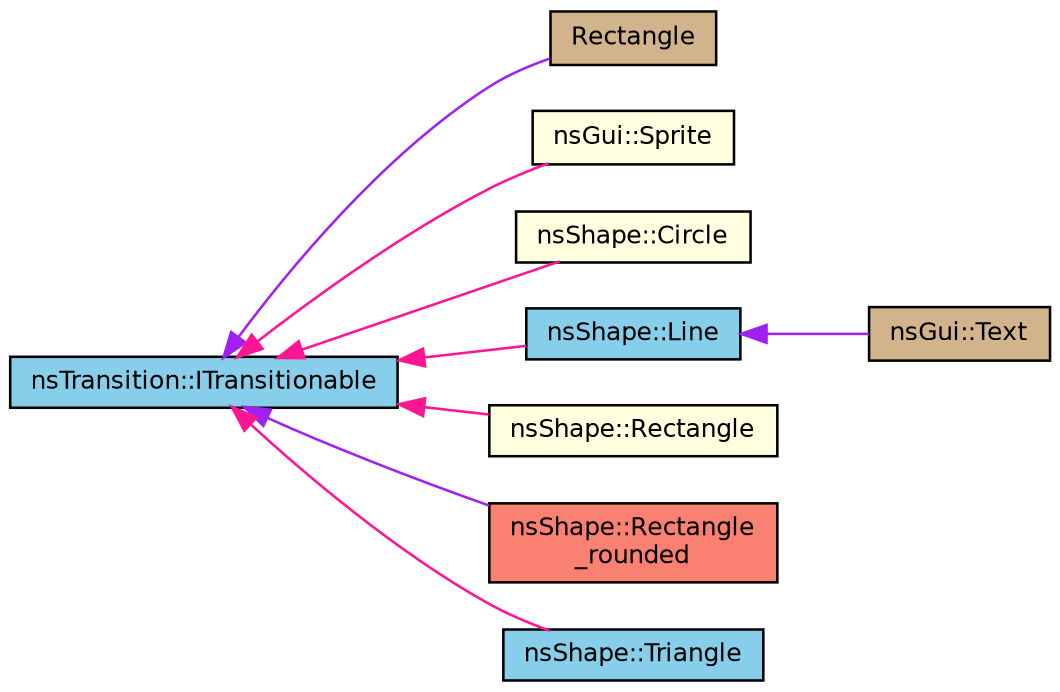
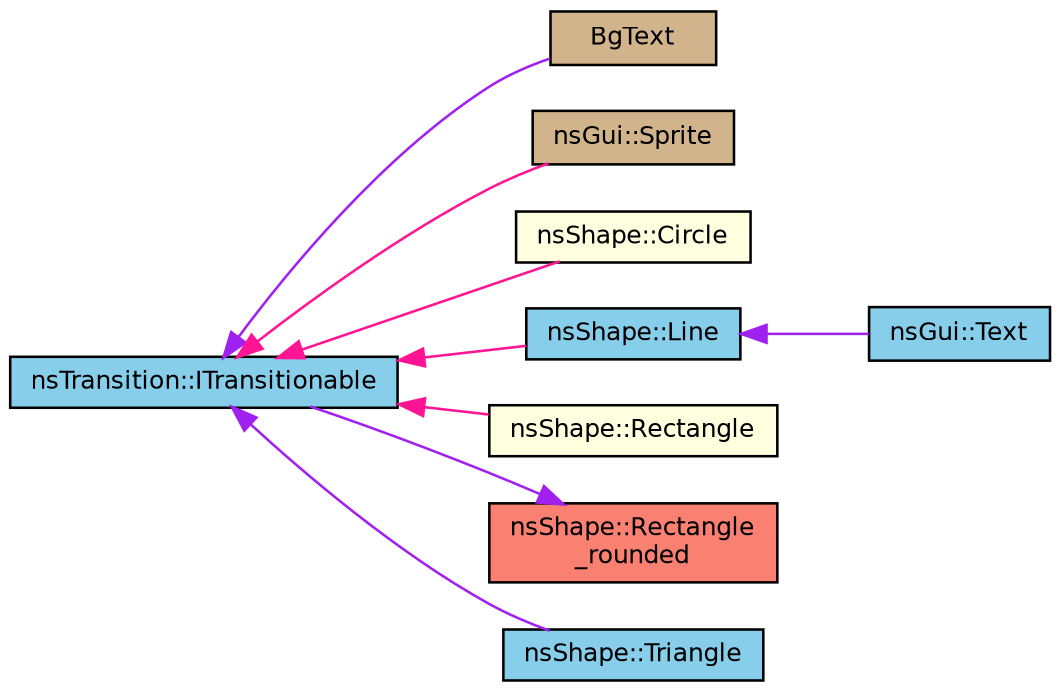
  digraph {
    rankdir=LR
    node [color=black fillcolor=skyblue fontname=Helvetica fontsize=10 shape=record style=filled]
    edge [color=purple dir=back fontname=Helvetica fontsize=10 labelfontname=Helvetica labelfontsize=10 style=solid]
    n1 [fontcolor=black height=0.2 label="nsTransition::ITransitionable" width=0.4]
-   n2 [fillcolor=tan height=0.2 label=Rectangle width=0.4]
-   n3 [fillcolor=lightyellow height=0.2 label="nsGui::Sprite" width=0.4]
+   n2 [fillcolor=tan height=0.2 label=BgText width=0.4]
+   n3 [fillcolor=tan height=0.2 label="nsGui::Sprite" width=0.4]
    n4 [fillcolor=lightyellow height=0.2 label="nsShape::Circle" width=0.4]
    n5 [height=0.2 label="nsShape::Line" width=0.4]
    n6 [fillcolor=lightyellow height=0.2 label="nsShape::Rectangle" width=0.4]
    n7 [fillcolor=salmon height=0.2 label="nsShape::Rectangle\l_rounded" width=0.4]
    n8 [height=0.2 label="nsShape::Triangle" width=0.4]
-   n9 [fillcolor=tan height=0.2 label="nsGui::Text" width=0.4]
+   n9 [height=0.2 label="nsGui::Text" width=0.4]
    n1 -> n2
    n1 -> n3 [color=deeppink]
    n1 -> n4 [color=deeppink]
    n1 -> n5 [color=deeppink]
    n1 -> n6 [color=deeppink]
-   n1 -> n7
-   n1 -> n8 [color=deeppink]
+   n7 -> n1
+   n1 -> n8
    n5 -> n9
  }
